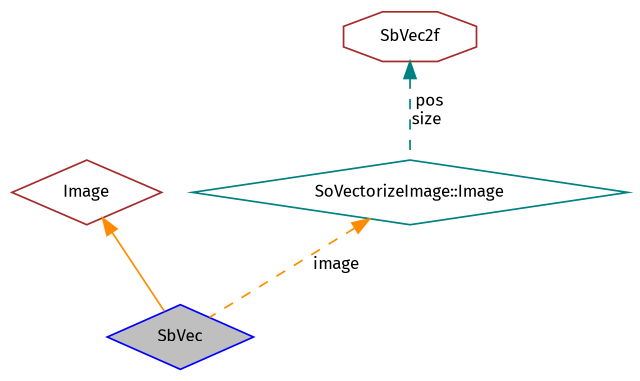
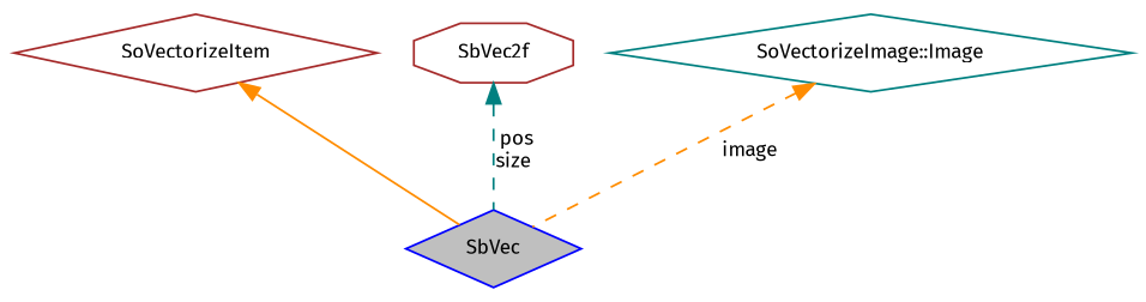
  digraph {
    fontname="Fira Sans"
    node [color=brown fillcolor=white fontname="Fira Sans" fontsize=10 shape=diamond style=filled]
    edge [color=darkorange dir=back fontname="Fira Sans" fontsize=10 labelfontname=Helvetica labelfontsize=10 style=dashed]
    n1 [color=blue fillcolor=grey75 fontcolor=black height=0.2 label=SbVec width=0.4]
-   n2 [height=0.2 label=Image width=0.4]
+   n2 [height=0.2 label=SoVectorizeItem width=0.4]
    n3 [height=0.2 label=SbVec2f shape=octagon width=0.4]
    n4 [color=teal height=0.2 label="SoVectorizeImage::Image" width=0.4]
    n2 -> n1 [style=solid]
-   n3 -> n4 [color=teal label=" pos\nsize"]
+   n3 -> n1 [color=teal label=" pos\nsize"]
    n4 -> n1 [label=" image"]
  }
